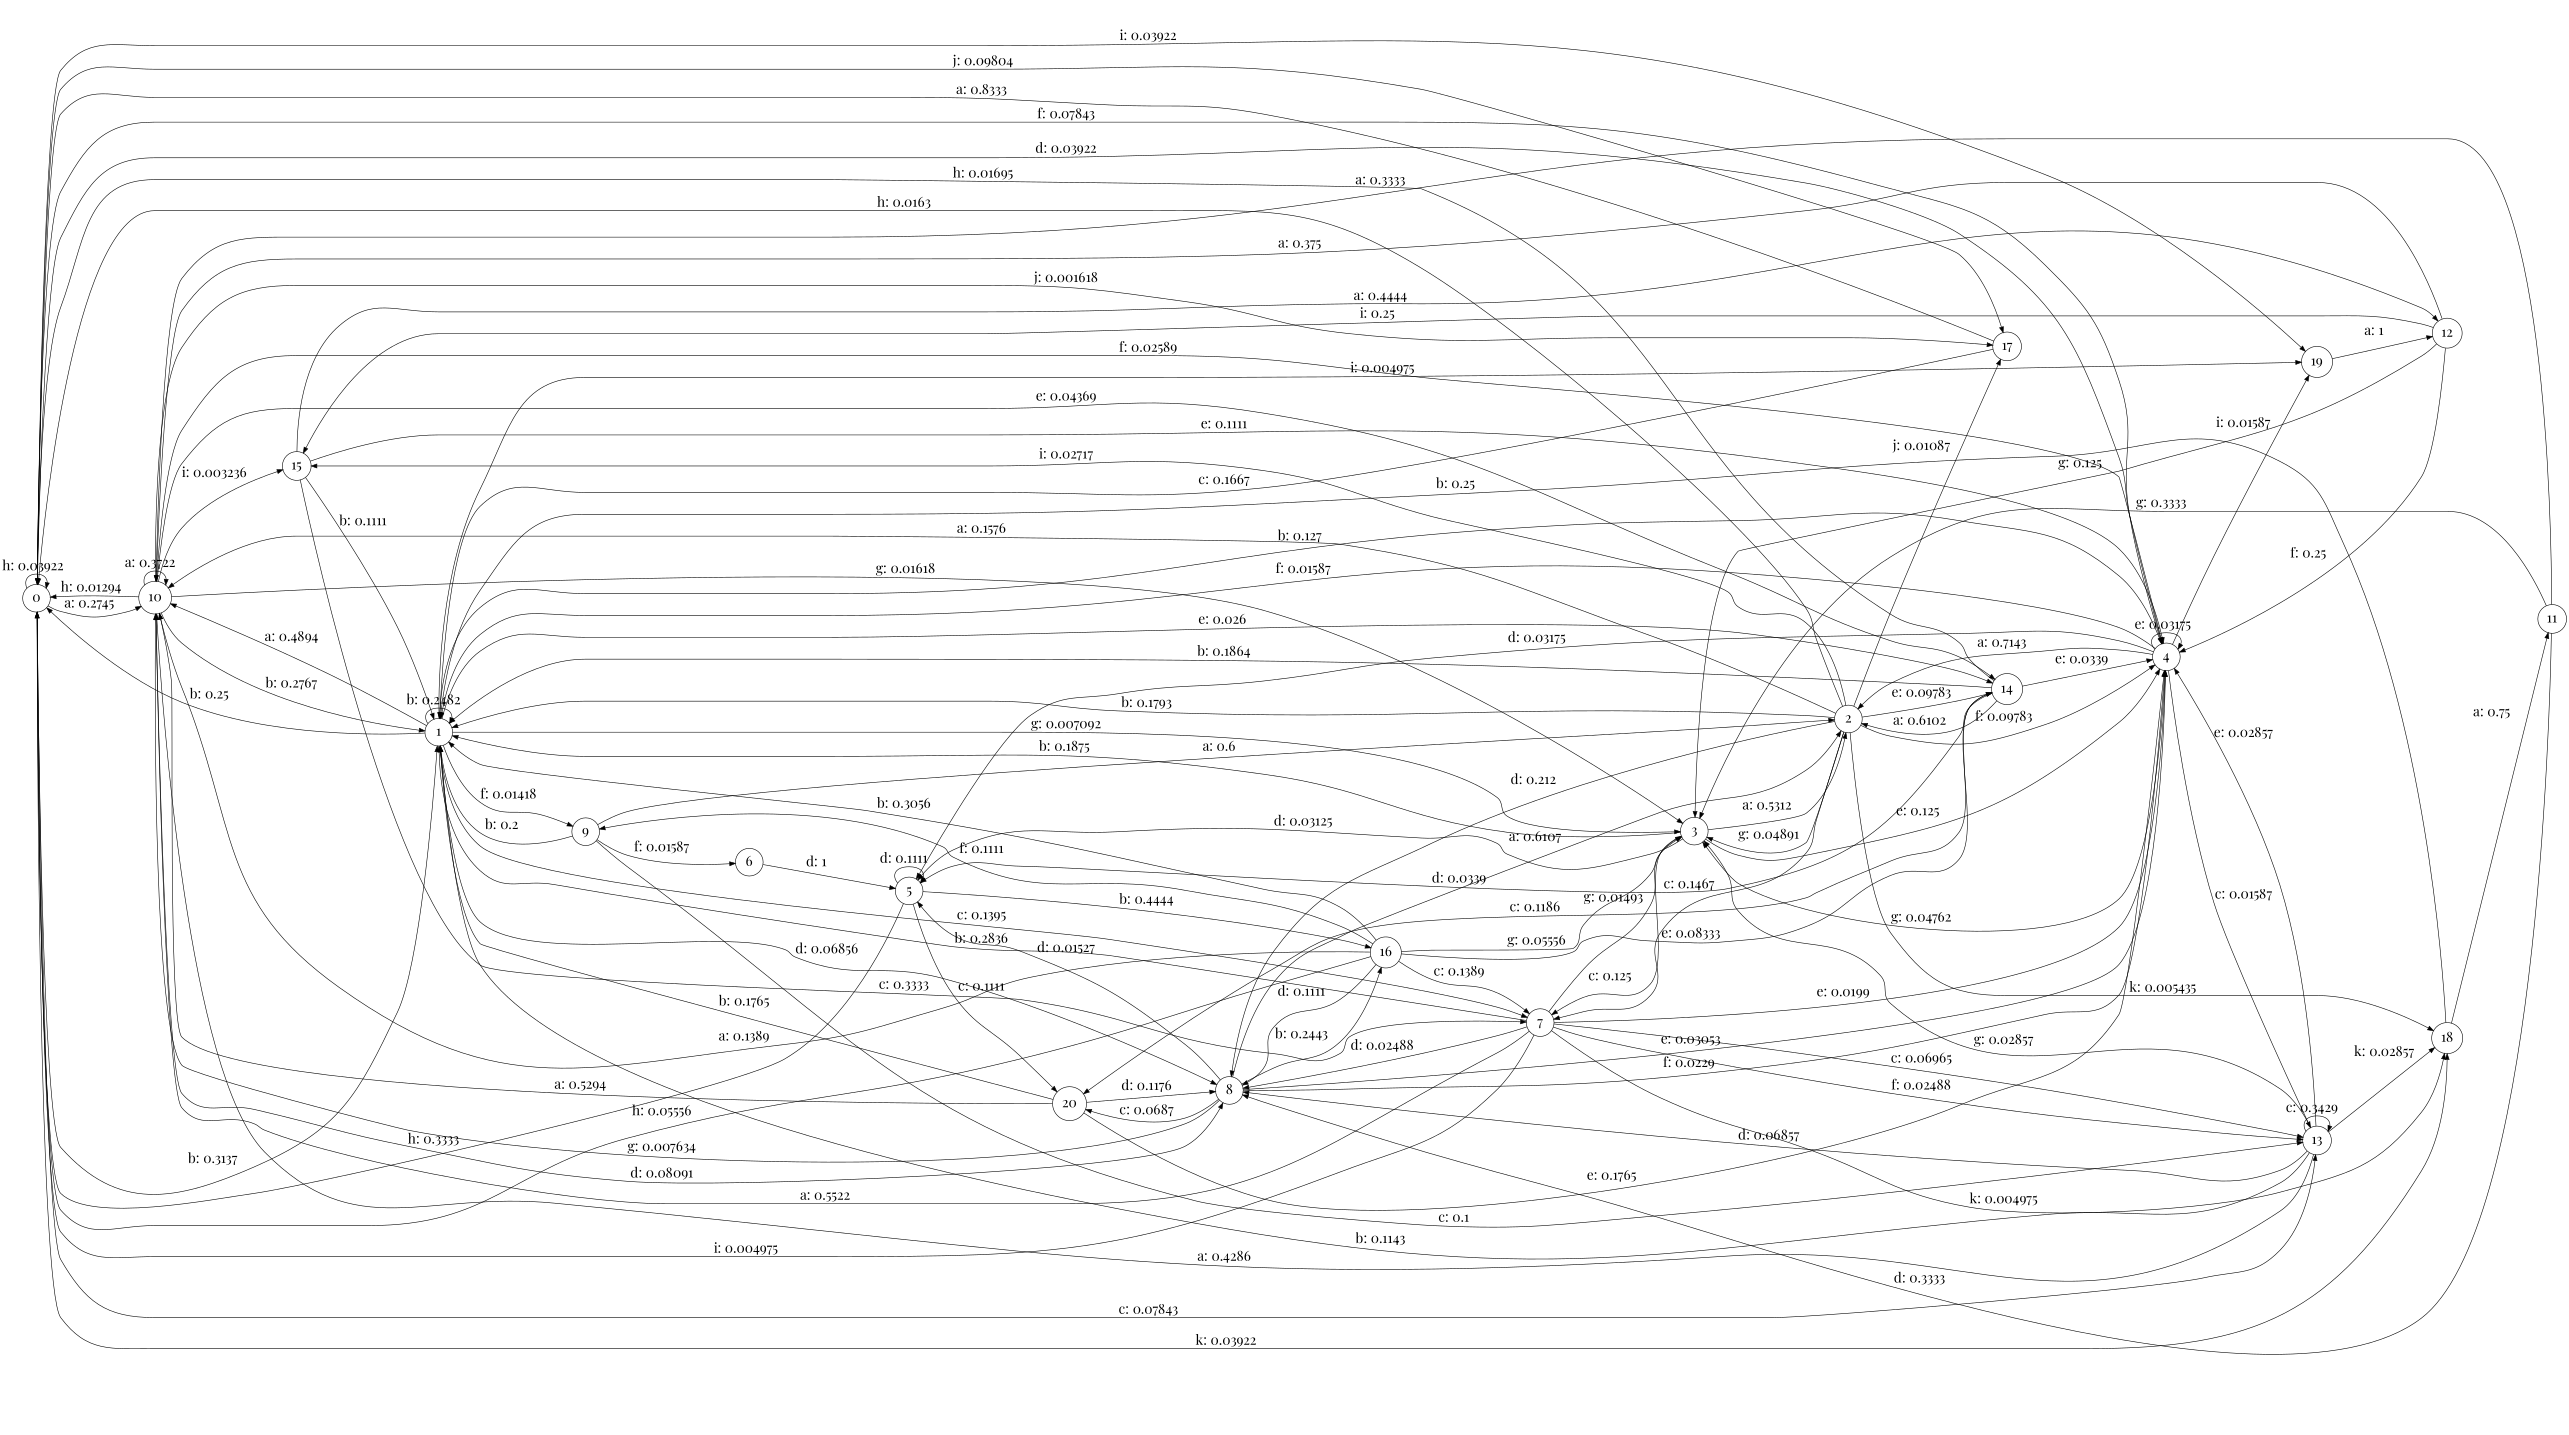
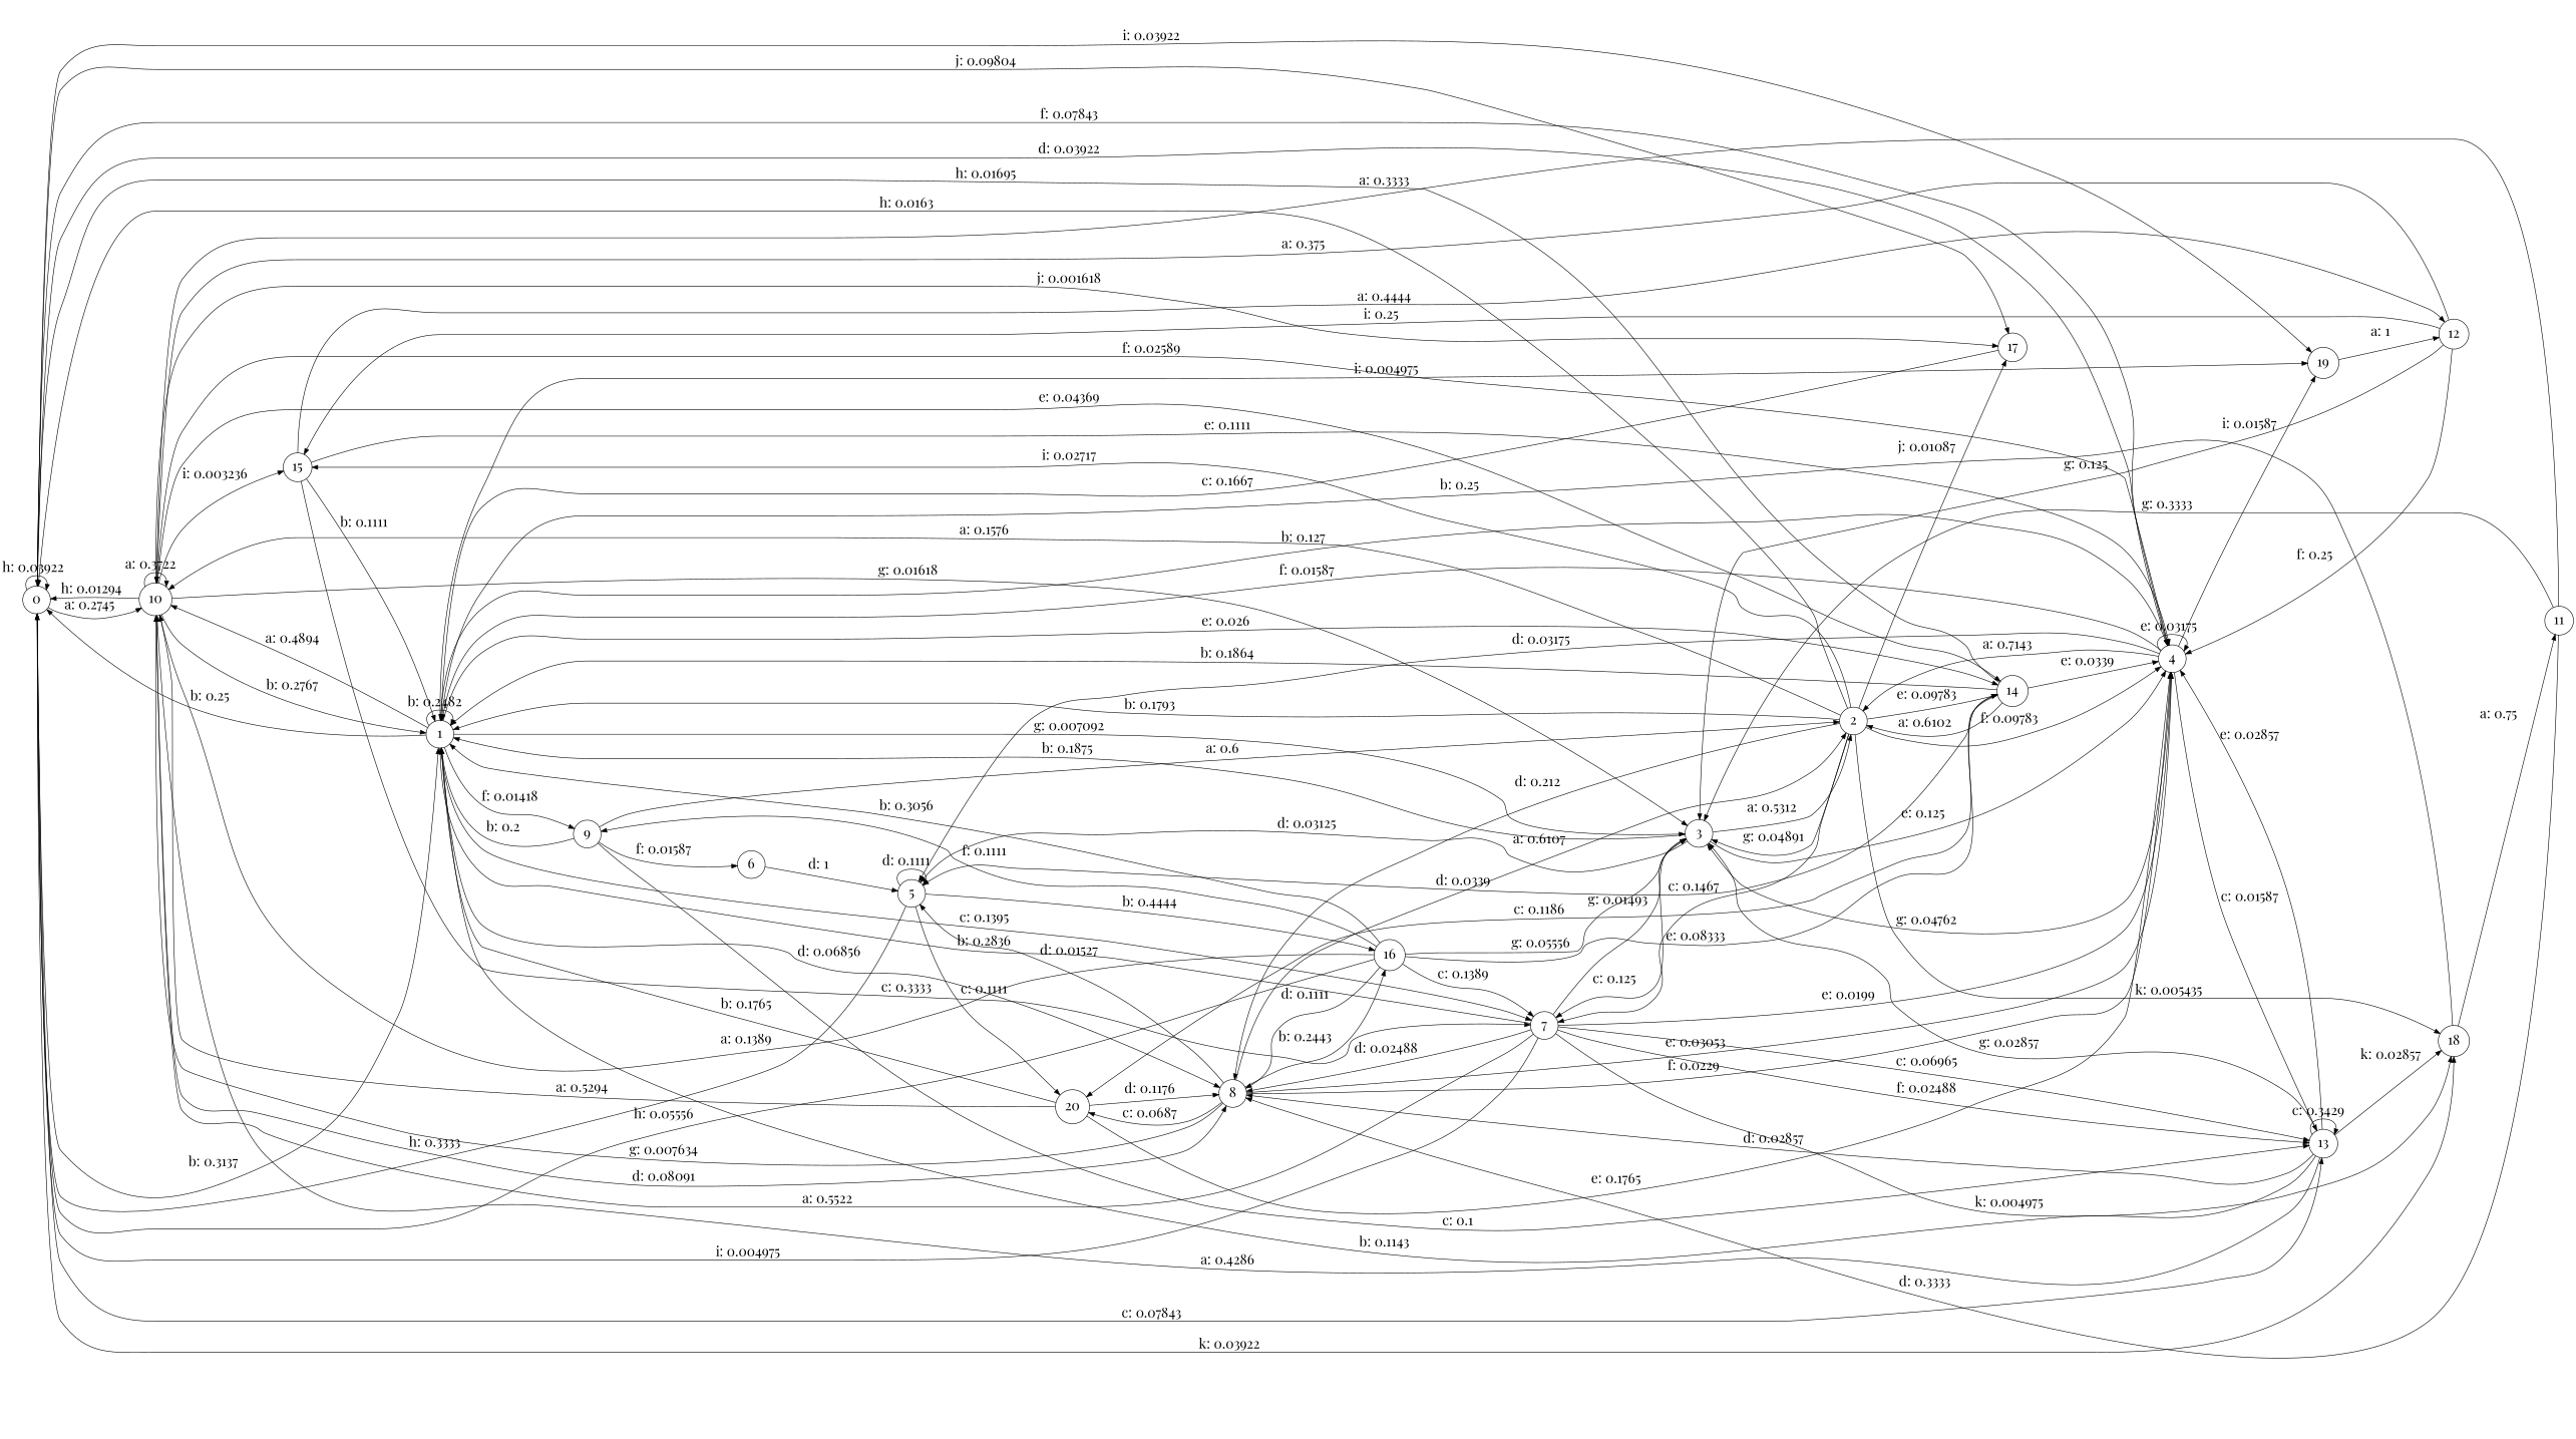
  digraph {
    fontname="Playfair Display"
    rankdir=LR
    node [fontname="Playfair Display" fontsize=24 shape=circle]
    edge [fontname="Playfair Display" fontsize=24]
    0
    10
    1
    13
    4
    19
    17
    18
    8
    14
    3
    15
    7
    9
    2
    5
    12
    11
    16
    20
    6
    0 -> 0 [label="h: 0.03922  "]
    0 -> 10 [label="a: 0.2745   "]
    0 -> 1 [label="b: 0.3137   "]
    0 -> 13 [label="c: 0.07843  "]
    0 -> 4 [label="d: 0.03922  "]
    0 -> 4 [label="f: 0.07843  "]
    0 -> 19 [label="i: 0.03922  "]
    0 -> 17 [label="j: 0.09804  "]
    0 -> 18 [label="k: 0.03922  "]
    10 -> 0 [label="h: 0.01294  "]
    10 -> 10 [label="a: 0.3722   "]
    10 -> 1 [label="b: 0.2767   "]
    10 -> 4 [label="f: 0.02589  "]
    10 -> 17 [label="j: 0.001618  "]
    10 -> 8 [label="d: 0.08091  "]
    10 -> 14 [label="e: 0.04369  "]
    10 -> 3 [label="g: 0.01618  "]
    10 -> 15 [label="i: 0.003236  "]
    1 -> 0 [label="b: 0.25     "]
    1 -> 10 [label="a: 0.4894   "]
    1 -> 1 [label="b: 0.2482   "]
    1 -> 19 [label="i: 0.004975  "]
    1 -> 8 [label="d: 0.06856  "]
    1 -> 14 [label="e: 0.026    "]
    1 -> 3 [label="g: 0.007092  "]
    1 -> 7 [label="c: 0.1395   "]
    1 -> 9 [label="f: 0.01418  "]
    13 -> 10 [label="a: 0.4286   "]
    13 -> 1 [label="b: 0.1143   "]
    13 -> 13 [label="c: 0.3429   "]
    13 -> 4 [label="e: 0.02857  "]
    13 -> 18 [label="k: 0.02857  "]
-   13 -> 8 [label="d: 0.06857  "]
+   13 -> 8 [label="d: 0.02857  "]
    13 -> 3 [label="g: 0.02857  "]
    4 -> 1 [label="b: 0.127    "]
    4 -> 1 [label="f: 0.01587  "]
    4 -> 13 [label="c: 0.01587  "]
    4 -> 4 [label="e: 0.03175  "]
    4 -> 19 [label="i: 0.01587  "]
    4 -> 3 [label="g: 0.04762  "]
    4 -> 2 [label="a: 0.7143   "]
    4 -> 5 [label="d: 0.03175  "]
    19 -> 12 [label="a: 1        "]
-   17 -> 0 [label="a: 0.8333   "]
    17 -> 1 [label="c: 0.1667   "]
    18 -> 1 [label="b: 0.25     "]
    18 -> 11 [label="a: 0.75     "]
    8 -> 10 [label="g: 0.007634  "]
    8 -> 4 [label="e: 0.03053  "]
    8 -> 4 [label="f: 0.0229   "]
    8 -> 2 [label="a: 0.6107   "]
    8 -> 5 [label="d: 0.01527  "]
    8 -> 16 [label="b: 0.2443   "]
    8 -> 20 [label="c: 0.0687   "]
    14 -> 0 [label="h: 0.01695  "]
    14 -> 1 [label="b: 0.1864   "]
    14 -> 4 [label="e: 0.0339   "]
    14 -> 2 [label="a: 0.6102   "]
    14 -> 5 [label="d: 0.0339   "]
    14 -> 20 [label="c: 0.1186   "]
    3 -> 1 [label="b: 0.1875   "]
    3 -> 4 [label="e: 0.125    "]
    3 -> 7 [label="c: 0.125    "]
    3 -> 2 [label="a: 0.5312   "]
    3 -> 5 [label="d: 0.03125  "]
    15 -> 1 [label="b: 0.1111   "]
    15 -> 4 [label="e: 0.1111   "]
    15 -> 7 [label="c: 0.3333   "]
    15 -> 12 [label="a: 0.4444   "]
    7 -> 0 [label="i: 0.004975  "]
    7 -> 10 [label="a: 0.5522   "]
    7 -> 1 [label="b: 0.2836   "]
    7 -> 13 [label="c: 0.06965  "]
    7 -> 13 [label="f: 0.02488  "]
    7 -> 4 [label="e: 0.0199   "]
    7 -> 18 [label="k: 0.004975  "]
    7 -> 8 [label="d: 0.02488  "]
    7 -> 3 [label="g: 0.01493  "]
    9 -> 1 [label="b: 0.2      "]
    9 -> 13 [label="c: 0.1      "]
    9 -> 2 [label="a: 0.6      "]
    9 -> 6 [label="f: 0.01587  "]
    2 -> 0 [label="h: 0.0163   "]
    2 -> 10 [label="a: 0.1576   "]
    2 -> 1 [label="b: 0.1793   "]
    2 -> 4 [label="f: 0.09783  "]
    2 -> 17 [label="j: 0.01087  "]
    2 -> 18 [label="k: 0.005435  "]
    2 -> 8 [label="d: 0.212    "]
    2 -> 14 [label="e: 0.09783  "]
    2 -> 3 [label="g: 0.04891  "]
    2 -> 15 [label="i: 0.02717  "]
    2 -> 7 [label="c: 0.1467   "]
    5 -> 0 [label="h: 0.3333   "]
    5 -> 5 [label="d: 0.1111   "]
    5 -> 16 [label="b: 0.4444   "]
    5 -> 20 [label="c: 0.1111   "]
    12 -> 10 [label="a: 0.375    "]
    12 -> 4 [label="f: 0.25     "]
    12 -> 3 [label="g: 0.125    "]
    12 -> 15 [label="i: 0.25     "]
    11 -> 10 [label="a: 0.3333   "]
    11 -> 8 [label="d: 0.3333   "]
    11 -> 3 [label="g: 0.3333   "]
    16 -> 0 [label="h: 0.05556  "]
    16 -> 10 [label="a: 0.1389   "]
    16 -> 1 [label="b: 0.3056   "]
    16 -> 8 [label="d: 0.1111   "]
    16 -> 14 [label="e: 0.08333  "]
    16 -> 3 [label="g: 0.05556  "]
    16 -> 7 [label="c: 0.1389   "]
    16 -> 9 [label="f: 0.1111   "]
    20 -> 10 [label="a: 0.5294   "]
    20 -> 1 [label="b: 0.1765   "]
    20 -> 4 [label="e: 0.1765   "]
    20 -> 8 [label="d: 0.1176   "]
    6 -> 5 [label="d: 1        "]
  }
